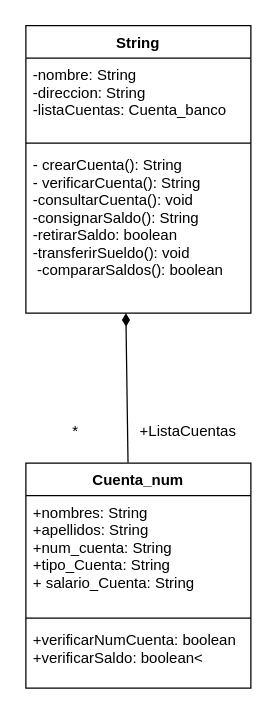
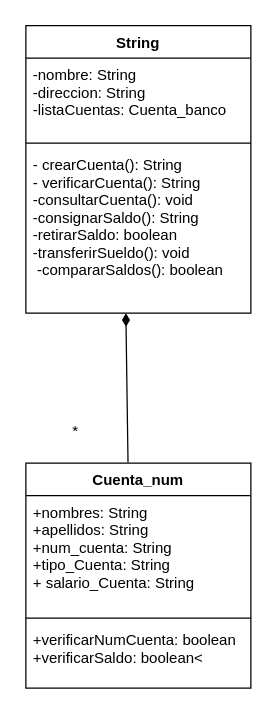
  <mxCell id="0" />
  <mxCell id="1" parent="0" />
  <mxCell id="2" value="String&#10;" style="swimlane;fontStyle=1;align=center;verticalAlign=top;childLayout=stackLayout;horizontal=1;startSize=26;horizontalStack=0;resizeParent=1;resizeParentMax=0;resizeLast=0;collapsible=1;marginBottom=0;" vertex="1" parent="1"><mxGeometry x="20" y="20" width="180" height="230" as="geometry" /></mxCell>
  <mxCell id="3" value="-nombre: String&#10;-direccion: String&#10;-listaCuentas: Cuenta_banco" style="text;strokeColor=none;fillColor=none;align=left;verticalAlign=top;spacingLeft=4;spacingRight=4;overflow=hidden;rotatable=0;points=[[0,0.5],[1,0.5]];portConstraint=eastwest;" vertex="1" parent="2"><mxGeometry y="26" width="180" height="64" as="geometry" /></mxCell>
  <mxCell id="4" value="" style="line;strokeWidth=1;fillColor=none;align=left;verticalAlign=middle;spacingTop=-1;spacingLeft=3;spacingRight=3;rotatable=0;labelPosition=right;points=[];portConstraint=eastwest;strokeColor=inherit;" vertex="1" parent="2"><mxGeometry y="90" width="180" height="8" as="geometry" /></mxCell>
  <mxCell id="5" value="- crearCuenta(): String&#10;- verificarCuenta(): String&#10;-consultarCuenta(): void&#10;-consignarSaldo(): String&#10;-retirarSaldo: boolean&#10;-transferirSueldo(): void&#10; -compararSaldos(): boolean" style="text;strokeColor=none;fillColor=none;align=left;verticalAlign=top;spacingLeft=4;spacingRight=4;overflow=hidden;rotatable=0;points=[[0,0.5],[1,0.5]];portConstraint=eastwest;" vertex="1" parent="2"><mxGeometry y="98" width="180" height="132" as="geometry" /></mxCell>
  <mxCell id="6" value="Cuenta_num" style="swimlane;fontStyle=1;align=center;verticalAlign=top;childLayout=stackLayout;horizontal=1;startSize=26;horizontalStack=0;resizeParent=1;resizeParentMax=0;resizeLast=0;collapsible=1;marginBottom=0;" vertex="1" parent="1"><mxGeometry x="20" y="370" width="180" height="180" as="geometry" /></mxCell>
  <mxCell id="7" value="+nombres: String&#10;+apellidos: String&#10;+num_cuenta: String&#10;+tipo_Cuenta: String&#10;+ salario_Cuenta: String" style="text;strokeColor=none;fillColor=none;align=left;verticalAlign=top;spacingLeft=4;spacingRight=4;overflow=hidden;rotatable=0;points=[[0,0.5],[1,0.5]];portConstraint=eastwest;" vertex="1" parent="6"><mxGeometry y="26" width="180" height="94" as="geometry" /></mxCell>
  <mxCell id="8" value="" style="line;strokeWidth=1;fillColor=none;align=left;verticalAlign=middle;spacingTop=-1;spacingLeft=3;spacingRight=3;rotatable=0;labelPosition=right;points=[];portConstraint=eastwest;strokeColor=inherit;" vertex="1" parent="6"><mxGeometry y="120" width="180" height="8" as="geometry" /></mxCell>
  <mxCell id="9" value="+verificarNumCuenta: boolean&#10;+verificarSaldo: boolean&lt;" style="text;strokeColor=none;fillColor=none;align=left;verticalAlign=top;spacingLeft=4;spacingRight=4;overflow=hidden;rotatable=0;points=[[0,0.5],[1,0.5]];portConstraint=eastwest;" vertex="1" parent="6"><mxGeometry y="128" width="180" height="52" as="geometry" /></mxCell>
  <mxCell id="10" value="*" style="text;html=1;strokeColor=none;fillColor=none;align=center;verticalAlign=middle;whiteSpace=wrap;rounded=0;" vertex="1" parent="1"><mxGeometry x="30" y="330" width="60" height="30" as="geometry" /></mxCell>
- <mxCell id="11" value="+ListaCuentas" style="text;html=1;strokeColor=none;fillColor=none;align=center;verticalAlign=middle;whiteSpace=wrap;rounded=0;" vertex="1" parent="1"><mxGeometry x="120" y="330" width="60" height="30" as="geometry" /></mxCell>
  <mxCell id="12" value="" style="endArrow=none;startArrow=diamondThin;endFill=0;startFill=1;html=1;verticalAlign=bottom;labelBackgroundColor=none;strokeWidth=1;startSize=8;endSize=8;entryX=0.454;entryY=-0.003;entryDx=0;entryDy=0;entryPerimeter=0;" edge="1" parent="1" target="6"><mxGeometry width="160" relative="1" as="geometry"><mxPoint x="100" y="250" as="sourcePoint" /><mxPoint x="260" y="250" as="targetPoint" /></mxGeometry></mxCell>
